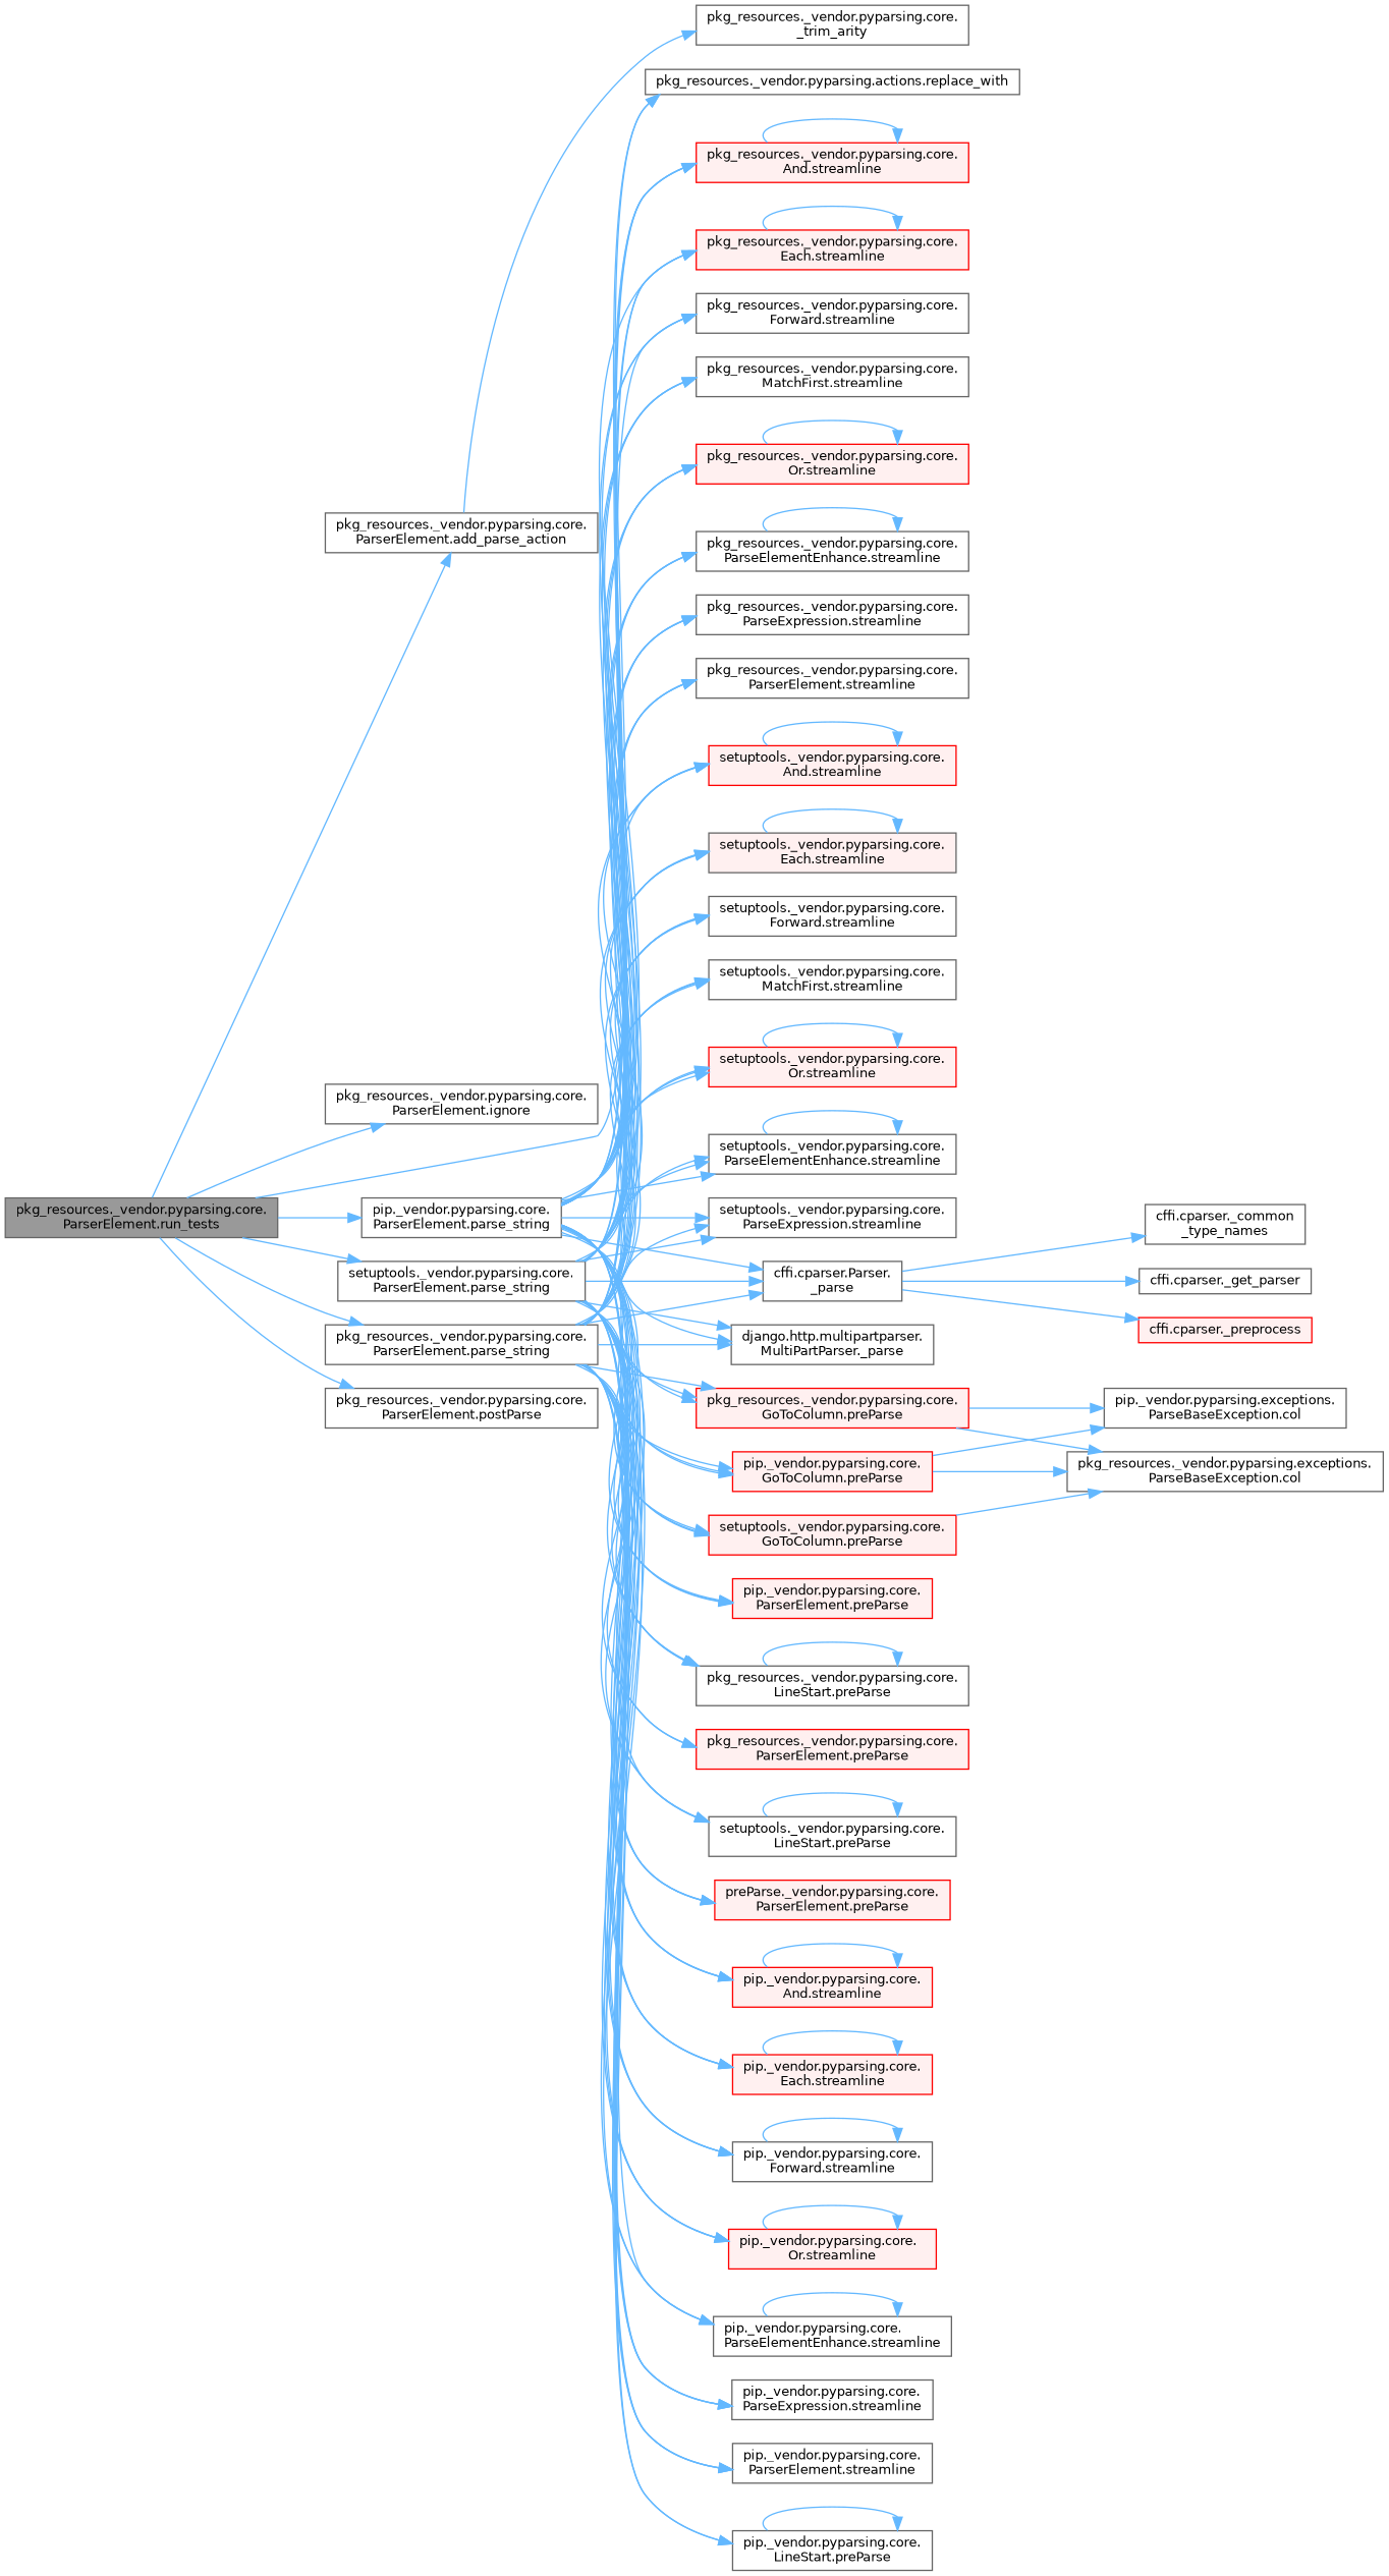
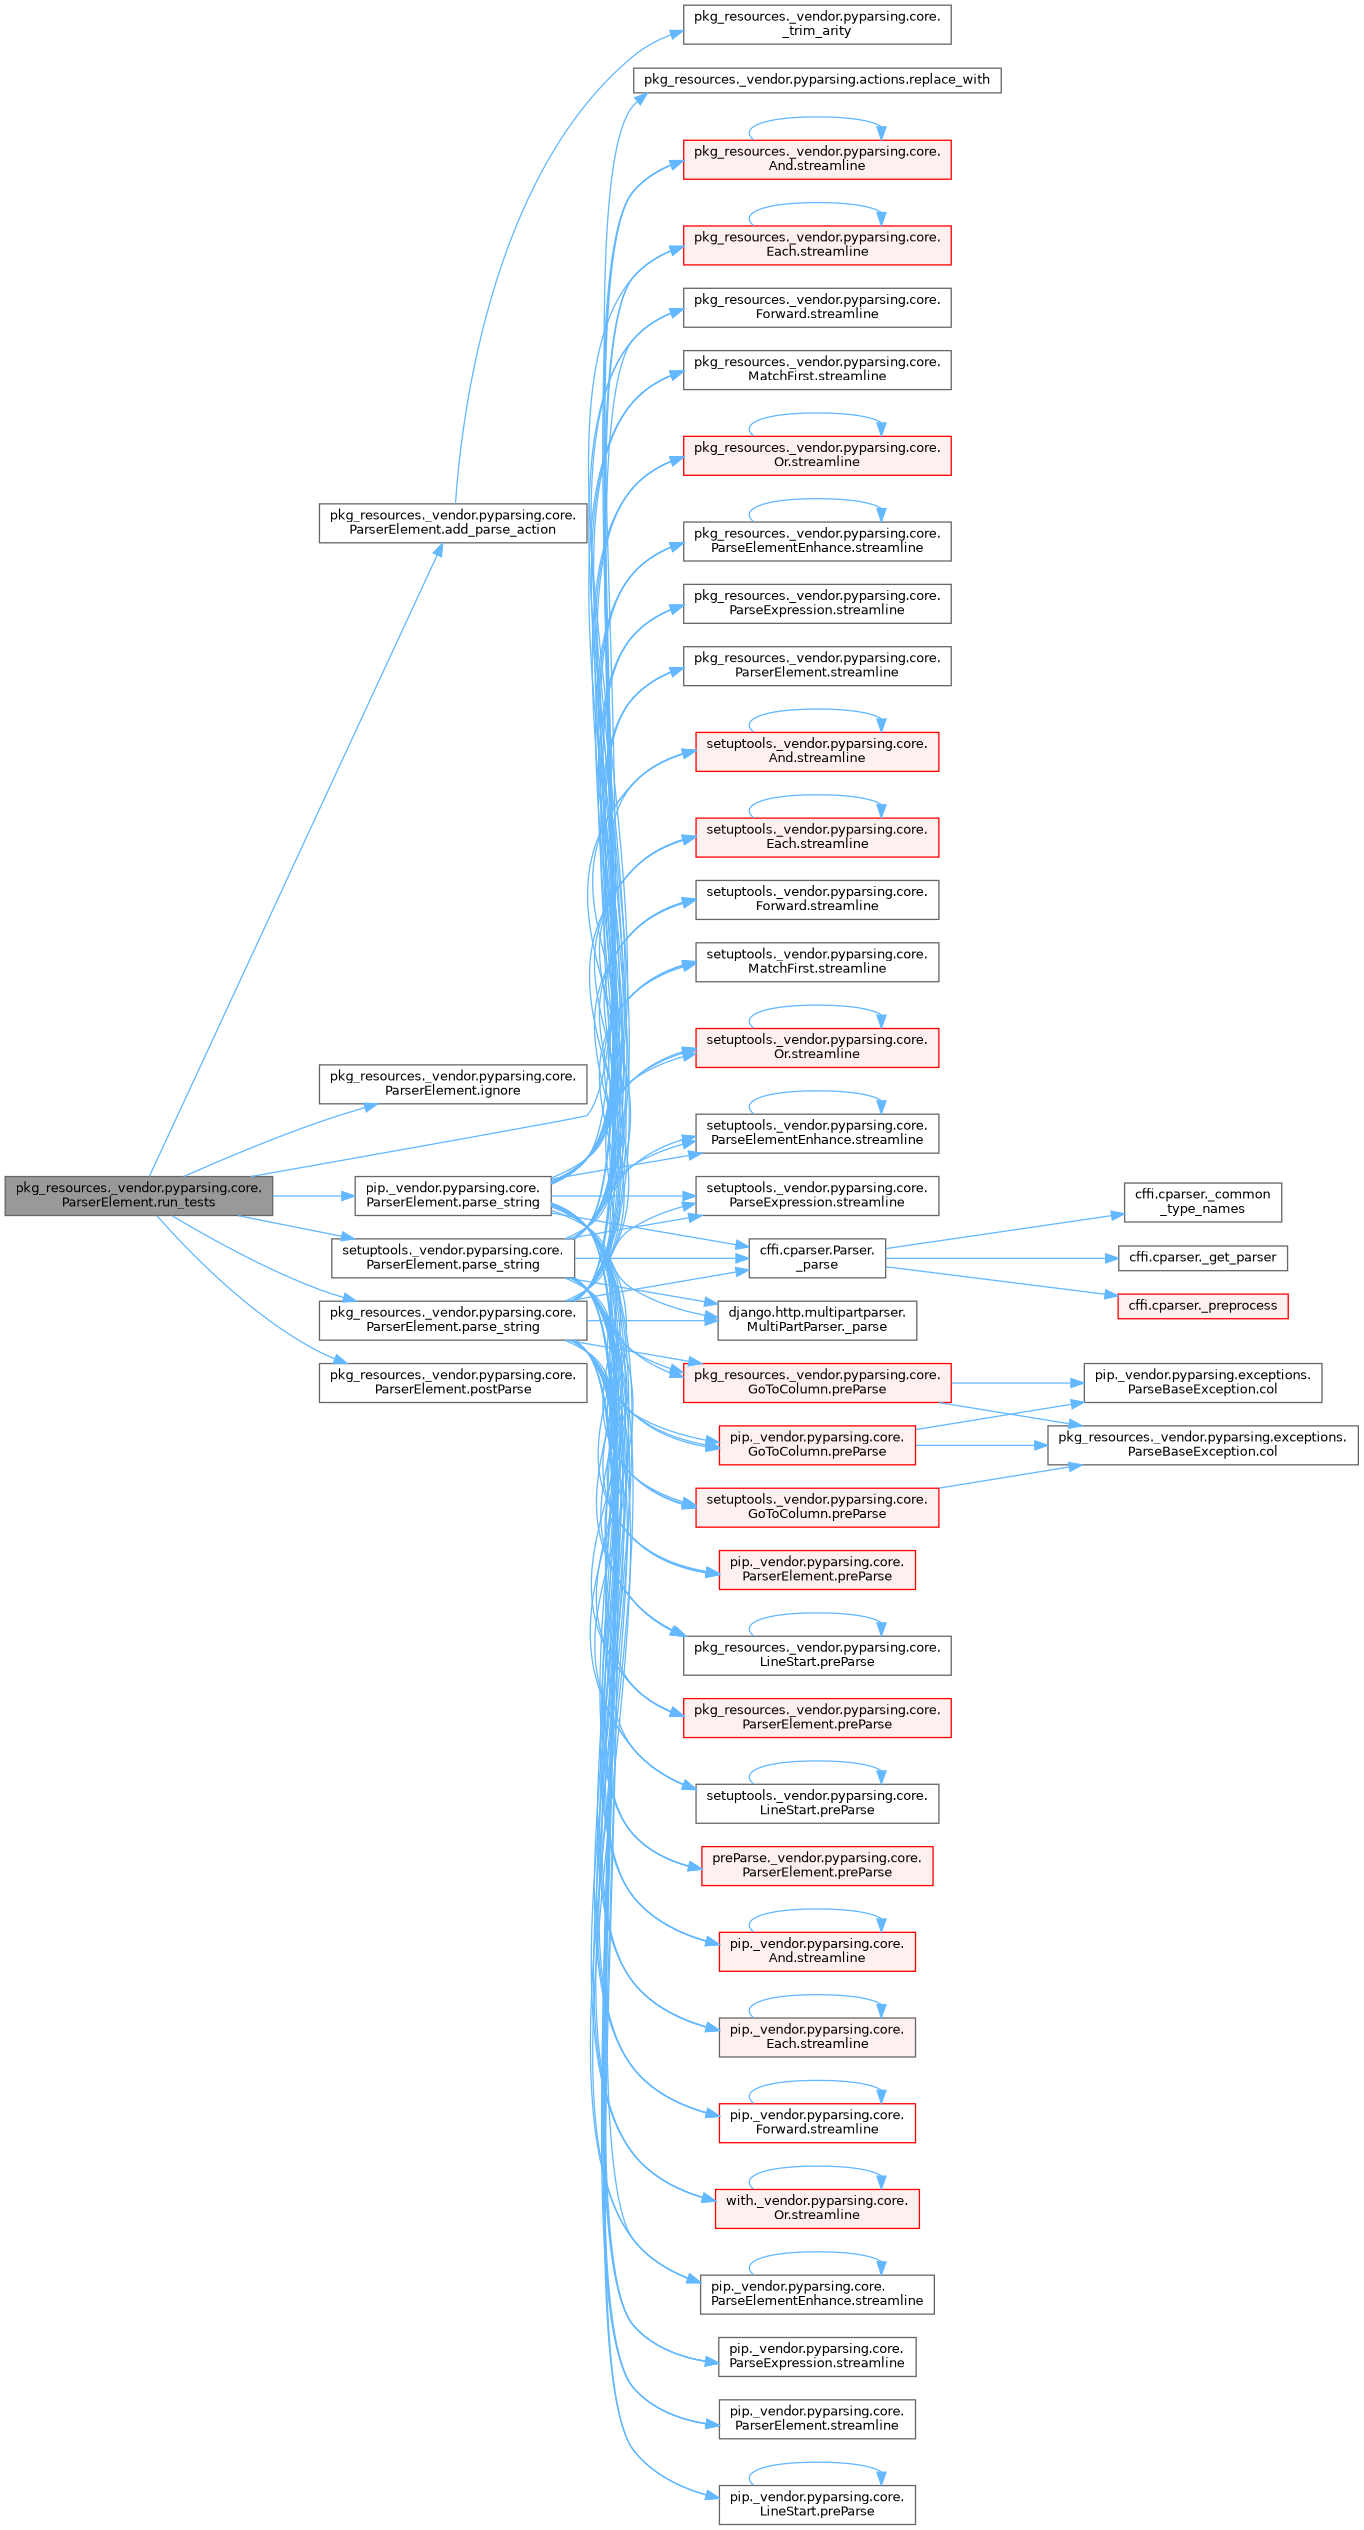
  digraph {
    rankdir=LR
    node [color=grey40 fillcolor=white fontname=Helvetica fontsize=10 shape=box style=filled]
    edge [color=steelblue1 fontname=Helvetica fontsize=10 labelfontname=Helvetica labelfontsize=10 style=solid]
    n1 [color=gray40 fillcolor=grey60 fontcolor=black height=0.2 label="pkg_resources._vendor.pyparsing.core.\lParserElement.run_tests" width=0.4]
    n2 [height=0.2 label="pkg_resources._vendor.pyparsing.core.\lParserElement.add_parse_action" width=0.4]
    n3 [height=0.2 label="pkg_resources._vendor.pyparsing.core.\lParserElement.ignore" width=0.4]
    n4 [height=0.2 label="pip._vendor.pyparsing.core.\lParserElement.parse_string" width=0.4]
    n5 [height=0.2 label="pkg_resources._vendor.pyparsing.core.\lParserElement.parse_string" width=0.4]
    n6 [height=0.2 label="setuptools._vendor.pyparsing.core.\lParserElement.parse_string" width=0.4]
    n7 [height=0.2 label="pkg_resources._vendor.pyparsing.core.\lParserElement.postParse" width=0.4]
    n8 [height=0.2 label="pkg_resources._vendor.pyparsing.actions.replace_with" width=0.4]
    n9 [height=0.2 label="pkg_resources._vendor.pyparsing.core.\l_trim_arity" width=0.4]
    n10 [height=0.2 label="cffi.cparser.Parser.\l_parse" width=0.4]
    n11 [height=0.2 label="django.http.multipartparser.\lMultiPartParser._parse" width=0.4]
    n12 [color=red fillcolor="#FFF0F0" height=0.2 label="pip._vendor.pyparsing.core.\lGoToColumn.preParse" width=0.4]
    n13 [color=red fillcolor="#FFF0F0" height=0.2 label="pip._vendor.pyparsing.core.\lParserElement.preParse" width=0.4]
    n14 [color=red fillcolor="#FFF0F0" height=0.2 label="pkg_resources._vendor.pyparsing.core.\lGoToColumn.preParse" width=0.4]
    n15 [height=0.2 label="pkg_resources._vendor.pyparsing.core.\lLineStart.preParse" width=0.4]
    n16 [color=red fillcolor="#FFF0F0" height=0.2 label="pkg_resources._vendor.pyparsing.core.\lParserElement.preParse" width=0.4]
    n17 [color=red fillcolor="#FFF0F0" height=0.2 label="setuptools._vendor.pyparsing.core.\lGoToColumn.preParse" width=0.4]
    n18 [height=0.2 label="setuptools._vendor.pyparsing.core.\lLineStart.preParse" width=0.4]
    n19 [color=red fillcolor="#FFF0F0" height=0.2 label="preParse._vendor.pyparsing.core.\lParserElement.preParse" width=0.4]
    n20 [color=red fillcolor="#FFF0F0" height=0.2 label="pip._vendor.pyparsing.core.\lAnd.streamline" width=0.4]
-   n21 [color=red fillcolor="#FFF0F0" height=0.2 label="pip._vendor.pyparsing.core.\lEach.streamline" width=0.4]
-   n22 [height=0.2 label="pip._vendor.pyparsing.core.\lForward.streamline" width=0.4]
-   n23 [color=red fillcolor="#FFF0F0" height=0.2 label="pip._vendor.pyparsing.core.\lOr.streamline" width=0.4]
+   n21 [fillcolor="#FFF0F0" height=0.2 label="pip._vendor.pyparsing.core.\lEach.streamline" width=0.4]
+   n22 [color=red height=0.2 label="pip._vendor.pyparsing.core.\lForward.streamline" width=0.4]
+   n23 [color=red fillcolor="#FFF0F0" height=0.2 label="with._vendor.pyparsing.core.\lOr.streamline" width=0.4]
    n24 [height=0.2 label="pip._vendor.pyparsing.core.\lParseElementEnhance.streamline" width=0.4]
    n25 [height=0.2 label="pip._vendor.pyparsing.core.\lParseExpression.streamline" width=0.4]
    n26 [height=0.2 label="pip._vendor.pyparsing.core.\lParserElement.streamline" width=0.4]
    n27 [color=red fillcolor="#FFF0F0" height=0.2 label="pkg_resources._vendor.pyparsing.core.\lAnd.streamline" width=0.4]
    n28 [color=red fillcolor="#FFF0F0" height=0.2 label="pkg_resources._vendor.pyparsing.core.\lEach.streamline" width=0.4]
    n29 [height=0.2 label="pkg_resources._vendor.pyparsing.core.\lForward.streamline" width=0.4]
    n30 [height=0.2 label="pkg_resources._vendor.pyparsing.core.\lMatchFirst.streamline" width=0.4]
    n31 [color=red fillcolor="#FFF0F0" height=0.2 label="pkg_resources._vendor.pyparsing.core.\lOr.streamline" width=0.4]
    n32 [height=0.2 label="pkg_resources._vendor.pyparsing.core.\lParseElementEnhance.streamline" width=0.4]
    n33 [height=0.2 label="pkg_resources._vendor.pyparsing.core.\lParseExpression.streamline" width=0.4]
    n34 [height=0.2 label="pkg_resources._vendor.pyparsing.core.\lParserElement.streamline" width=0.4]
    n35 [color=red fillcolor="#FFF0F0" height=0.2 label="setuptools._vendor.pyparsing.core.\lAnd.streamline" width=0.4]
-   n36 [fillcolor="#FFF0F0" height=0.2 label="setuptools._vendor.pyparsing.core.\lEach.streamline" width=0.4]
+   n36 [color=red fillcolor="#FFF0F0" height=0.2 label="setuptools._vendor.pyparsing.core.\lEach.streamline" width=0.4]
    n37 [height=0.2 label="setuptools._vendor.pyparsing.core.\lForward.streamline" width=0.4]
    n38 [height=0.2 label="setuptools._vendor.pyparsing.core.\lMatchFirst.streamline" width=0.4]
    n39 [color=red fillcolor="#FFF0F0" height=0.2 label="setuptools._vendor.pyparsing.core.\lOr.streamline" width=0.4]
    n40 [height=0.2 label="setuptools._vendor.pyparsing.core.\lParseElementEnhance.streamline" width=0.4]
    n41 [height=0.2 label="setuptools._vendor.pyparsing.core.\lParseExpression.streamline" width=0.4]
    n42 [height=0.2 label="pip._vendor.pyparsing.core.\lLineStart.preParse" width=0.4]
    n43 [height=0.2 label="cffi.cparser._common\l_type_names" width=0.4]
    n44 [height=0.2 label="cffi.cparser._get_parser" width=0.4]
    n45 [color=red fillcolor="#FFF0F0" height=0.2 label="cffi.cparser._preprocess" width=0.4]
    n46 [height=0.2 label="pip._vendor.pyparsing.exceptions.\lParseBaseException.col" width=0.4]
    n47 [height=0.2 label="pkg_resources._vendor.pyparsing.exceptions.\lParseBaseException.col" width=0.4]
    n1 -> n2
    n1 -> n3
    n1 -> n4
    n1 -> n5
    n1 -> n6
    n1 -> n7
    n1 -> n8
    n2 -> n9
    n4 -> n10
    n4 -> n11
    n4 -> n12
    n4 -> n13
    n4 -> n14
    n4 -> n15
-   n4 -> n8
+   n4 -> n16
    n4 -> n17
    n4 -> n18
    n4 -> n19
    n4 -> n20
    n4 -> n21
    n4 -> n22
    n4 -> n23
    n4 -> n24
    n4 -> n25
    n4 -> n26
    n4 -> n27
    n4 -> n28
    n4 -> n29
    n4 -> n30
    n4 -> n31
    n4 -> n32
    n4 -> n33
    n4 -> n34
    n4 -> n35
    n4 -> n36
    n4 -> n37
    n4 -> n38
    n4 -> n39
    n4 -> n40
    n4 -> n41
    n5 -> n10
    n5 -> n11
    n5 -> n12
    n5 -> n13
    n5 -> n14
    n5 -> n15
    n5 -> n16
    n5 -> n17
    n5 -> n18
    n5 -> n19
    n5 -> n20
    n5 -> n21
    n5 -> n22
    n5 -> n23
    n5 -> n24
    n5 -> n25
    n5 -> n26
    n5 -> n27
    n5 -> n28
    n5 -> n29
    n5 -> n30
    n5 -> n31
    n5 -> n32
    n5 -> n33
    n5 -> n34
    n5 -> n35
    n5 -> n36
    n5 -> n37
    n5 -> n38
    n5 -> n39
    n5 -> n40
    n5 -> n41
    n5 -> n42
    n6 -> n10
    n6 -> n11
    n6 -> n12
    n6 -> n13
    n6 -> n14
    n6 -> n15
    n6 -> n16
    n6 -> n17
    n6 -> n18
    n6 -> n19
    n6 -> n20
    n6 -> n21
    n6 -> n22
    n6 -> n23
    n6 -> n24
    n6 -> n25
    n6 -> n26
    n6 -> n27
    n6 -> n28
    n6 -> n29
    n6 -> n30
    n6 -> n31
    n6 -> n32
    n6 -> n33
    n6 -> n34
    n6 -> n35
    n6 -> n36
    n6 -> n37
    n6 -> n38
    n6 -> n39
    n6 -> n40
    n6 -> n41
    n6 -> n42
    n10 -> n43
    n10 -> n44
    n10 -> n45
    n12 -> n46
    n12 -> n47
    n14 -> n46
    n14 -> n47
    n15 -> n15
    n17 -> n47
    n18 -> n18
    n20 -> n20
    n21 -> n21
    n22 -> n22
    n23 -> n23
    n24 -> n24
    n27 -> n27
    n28 -> n28
    n31 -> n31
    n32 -> n32
    n35 -> n35
    n36 -> n36
    n39 -> n39
    n40 -> n40
    n42 -> n42
  }
